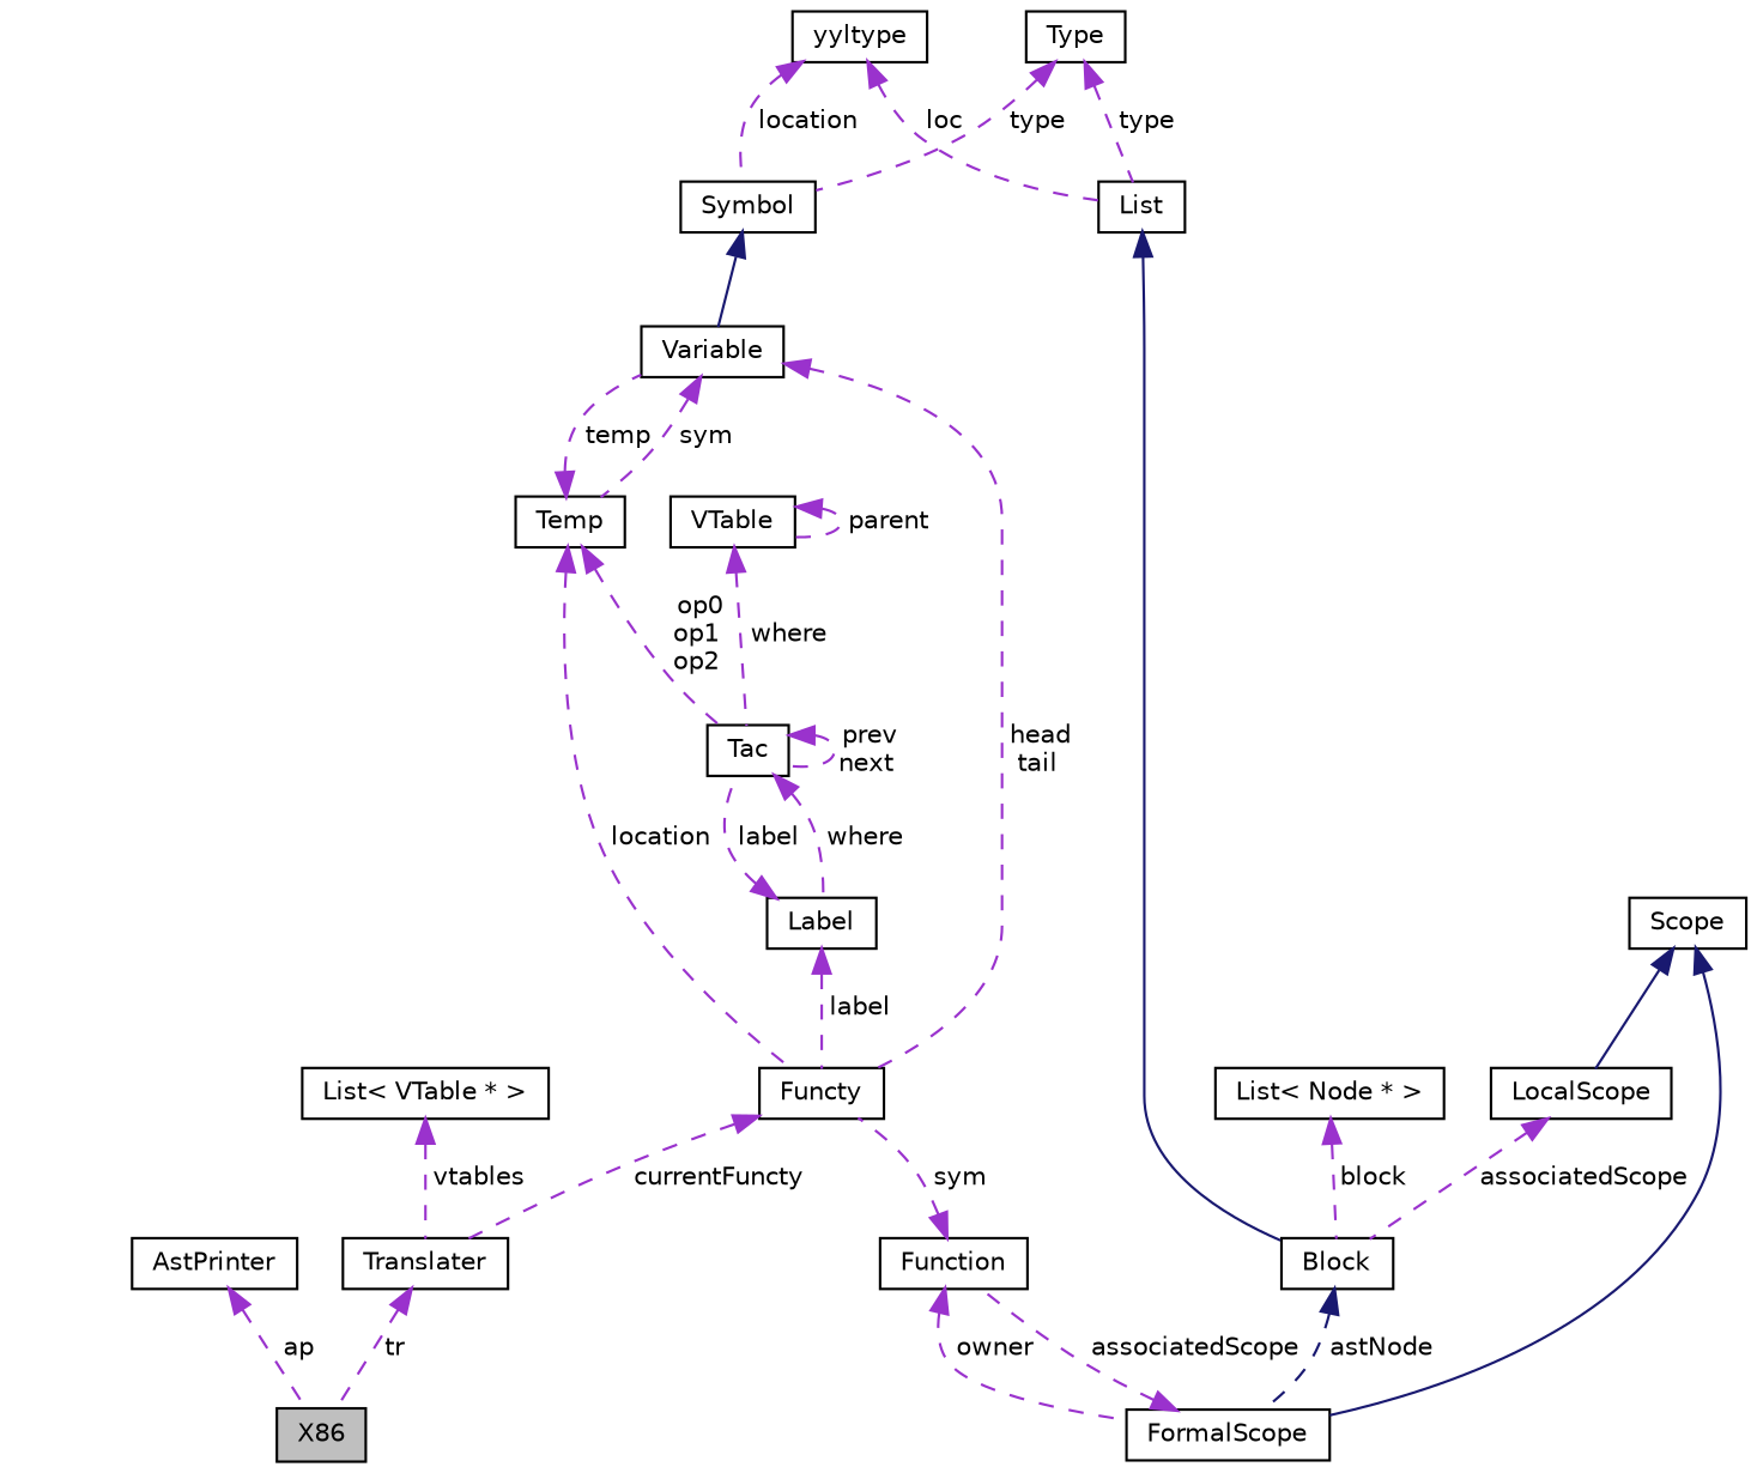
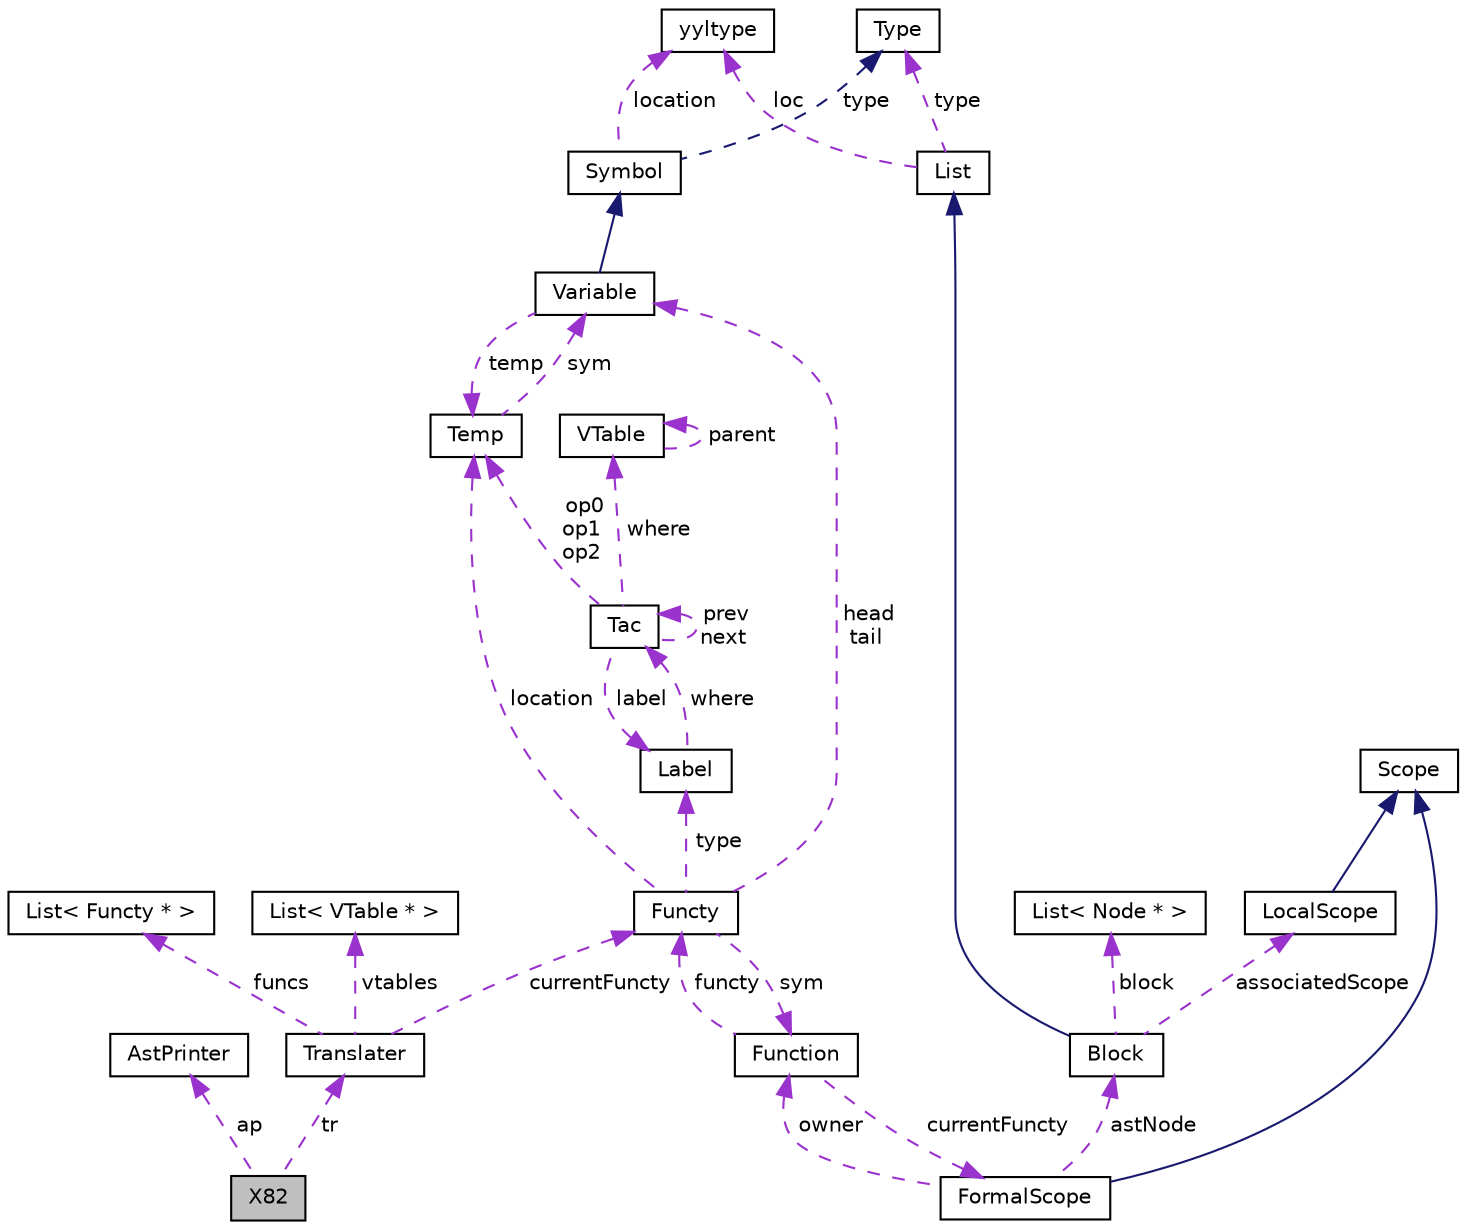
  digraph {
    node [color=black fillcolor=white fontname=Helvetica fontsize=10 shape=record style=filled]
    edge [color=darkorchid3 dir=back fontname=Helvetica fontsize=10 labelfontname=Helvetica labelfontsize=10 style=dashed]
-   n1 [fillcolor=grey75 fontcolor=black height=0.2 label=X86 width=0.4]
+   n1 [fillcolor=grey75 fontcolor=black height=0.2 label=X82 width=0.4]
    n2 [height=0.2 label=AstPrinter width=0.4]
    n3 [height=0.2 label=Translater width=0.4]
    n4 [height=0.2 label=Functy width=0.4]
    n5 [height=0.2 label=Function width=0.4]
    n6 [height=0.2 label=FormalScope width=0.4]
    n7 [height=0.2 label=Tac width=0.4]
    n8 [height=0.2 label=Label width=0.4]
    n9 [height=0.2 label=Temp width=0.4]
    n10 [height=0.2 label=Variable width=0.4]
    n11 [height=0.2 label=Symbol width=0.4]
    n12 [height=0.2 label=yyltype width=0.4]
    n13 [height=0.2 label=List width=0.4]
    n14 [height=0.2 label=Block width=0.4]
    n15 [height=0.2 label=Type width=0.4]
    n16 [height=0.2 label=Scope width=0.4]
    n17 [height=0.2 label=LocalScope width=0.4]
    n18 [height=0.2 label=VTable width=0.4]
    n19 [height=0.2 label="List\< Node * \>" width=0.4]
+   n20 [height=0.2 label="List\< Functy * \>" width=0.4]
    n21 [height=0.2 label="List\< VTable * \>" width=0.4]
    n2 -> n1 [label=" ap"]
    n3 -> n1 [label=" tr"]
    n4 -> n3 [label=" currentFuncty"]
+   n4 -> n5 [label=" functy"]
    n5 -> n4 [label=" sym"]
    n5 -> n6 [label=" owner"]
-   n6 -> n5 [label=" associatedScope"]
+   n6 -> n5 [label=" currentFuncty"]
    n7 -> n7 [label=" prev\nnext"]
    n7 -> n8 [label=" where"]
-   n8 -> n4 [label=" label"]
+   n8 -> n4 [label=" type"]
    n8 -> n7 [label=" label"]
    n9 -> n4 [label=" location"]
    n9 -> n7 [label=" op0\nop1\nop2"]
    n9 -> n10 [label=" temp"]
    n10 -> n4 [label=" head\ntail"]
    n10 -> n9 [label=" sym"]
    n11 -> n10 [color=midnightblue style=solid]
    n12 -> n11 [label=" location"]
    n12 -> n13 [label=" loc"]
    n13 -> n14 [color=midnightblue style=solid]
-   n14 -> n6 [color=midnightblue label=" astNode"]
-   n15 -> n11 [label=" type"]
+   n14 -> n6 [label=" astNode"]
+   n15 -> n11 [color=midnightblue label=" type"]
    n15 -> n13 [label=" type"]
    n16 -> n6 [color=midnightblue style=solid]
    n16 -> n17 [color=midnightblue style=solid]
    n17 -> n14 [label=" associatedScope"]
    n18 -> n7 [label=" where"]
    n18 -> n18 [label=" parent"]
    n19 -> n14 [label=" block"]
+   n20 -> n3 [label=" funcs"]
    n21 -> n3 [label=" vtables"]
  }
